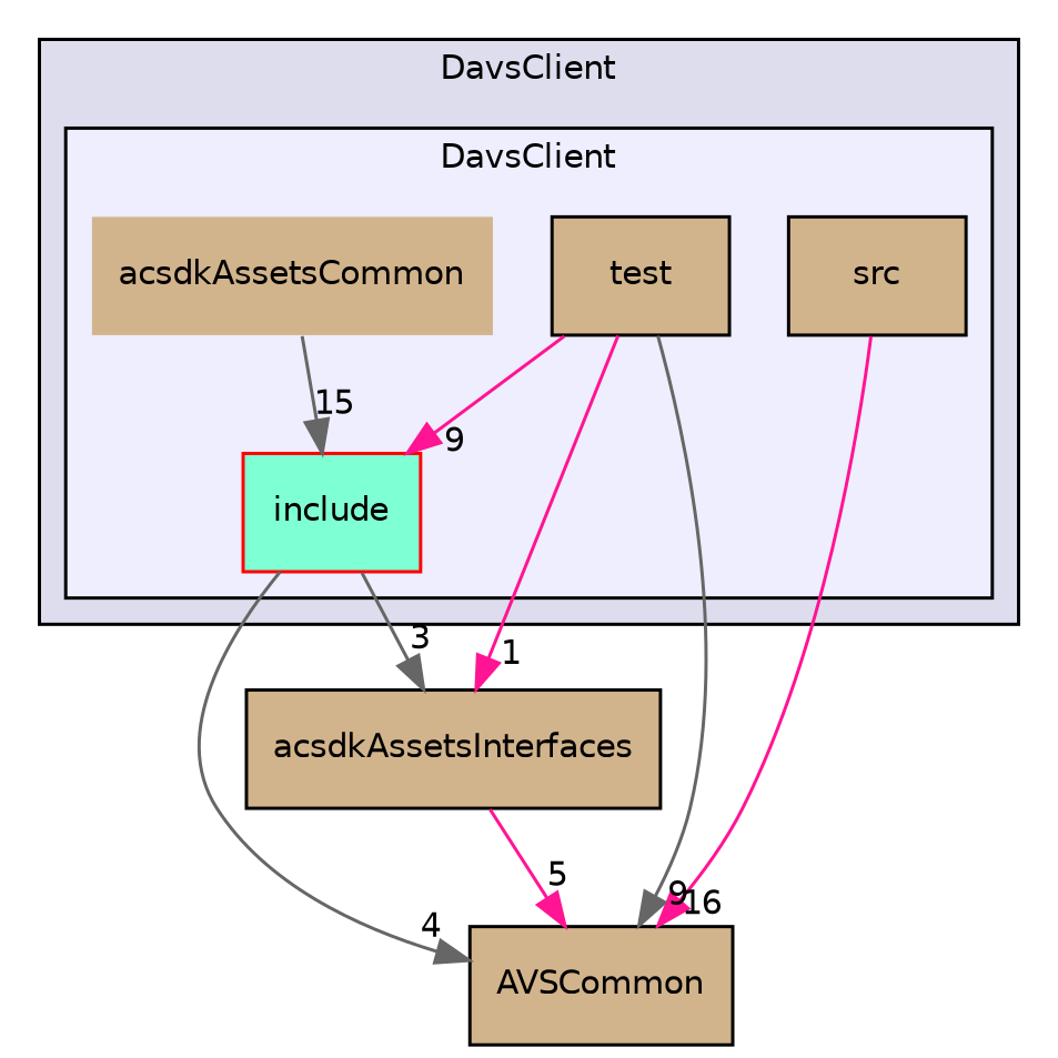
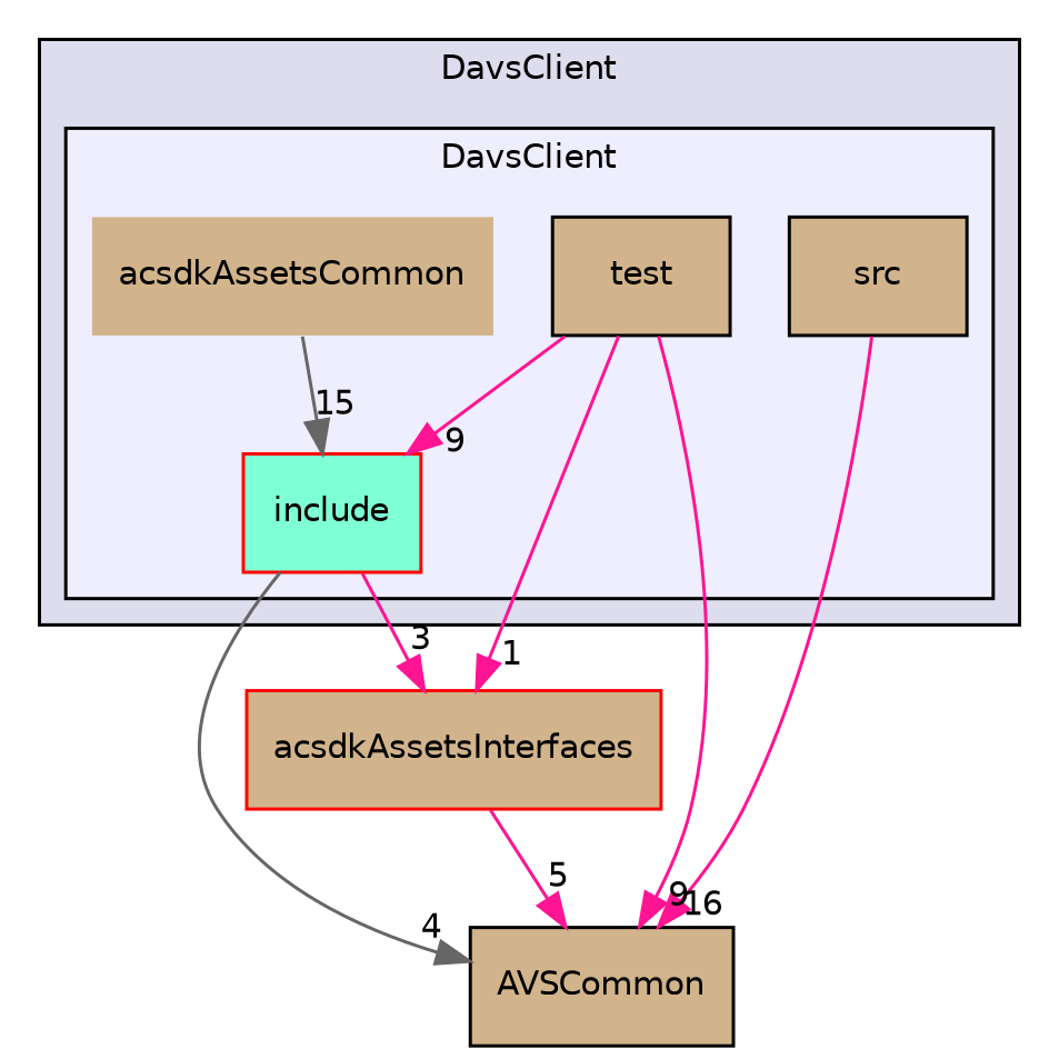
  digraph {
    compound=true
    node [fillcolor=tan fontname=Helvetica fontsize=10 shape=box style=filled color=black]
    edge [color=deeppink headlabel=9 labeldistance=1.5 labelfontname=Helvetica labelfontsize=10]
    n1 [label=acsdkAssetsCommon shape=plaintext color=""]
    n2 [color=red fillcolor=aquamarine label=include]
    n3 [label=src]
    n4 [label=test]
-   n5 [label=acsdkAssetsInterfaces]
+   n5 [color=red label=acsdkAssetsInterfaces]
    n6 [label=AVSCommon]
    subgraph cluster_1 {
      bgcolor="#ddddee"
      fontname=Helvetica
      fontsize=10
      label=DavsClient
      pencolor=black
      subgraph cluster_2 {
        bgcolor="#eeeeff"
        fontname=Helvetica
        fontsize=10
        label=DavsClient
        pencolor=black
        n1
        n2
        n3
        n4
      }
    }
    n1 -> n2 [color=gray40 headlabel=15]
-   n2 -> n5 [color=gray40 headlabel=3]
+   n2 -> n5 [headlabel=3]
    n2 -> n6 [color=gray40 headlabel=4]
    n3 -> n6 [headlabel=16]
    n4 -> n2
    n4 -> n5 [headlabel=1]
-   n4 -> n6 [color=gray40]
+   n4 -> n6
    n5 -> n6 [headlabel=5]
  }
